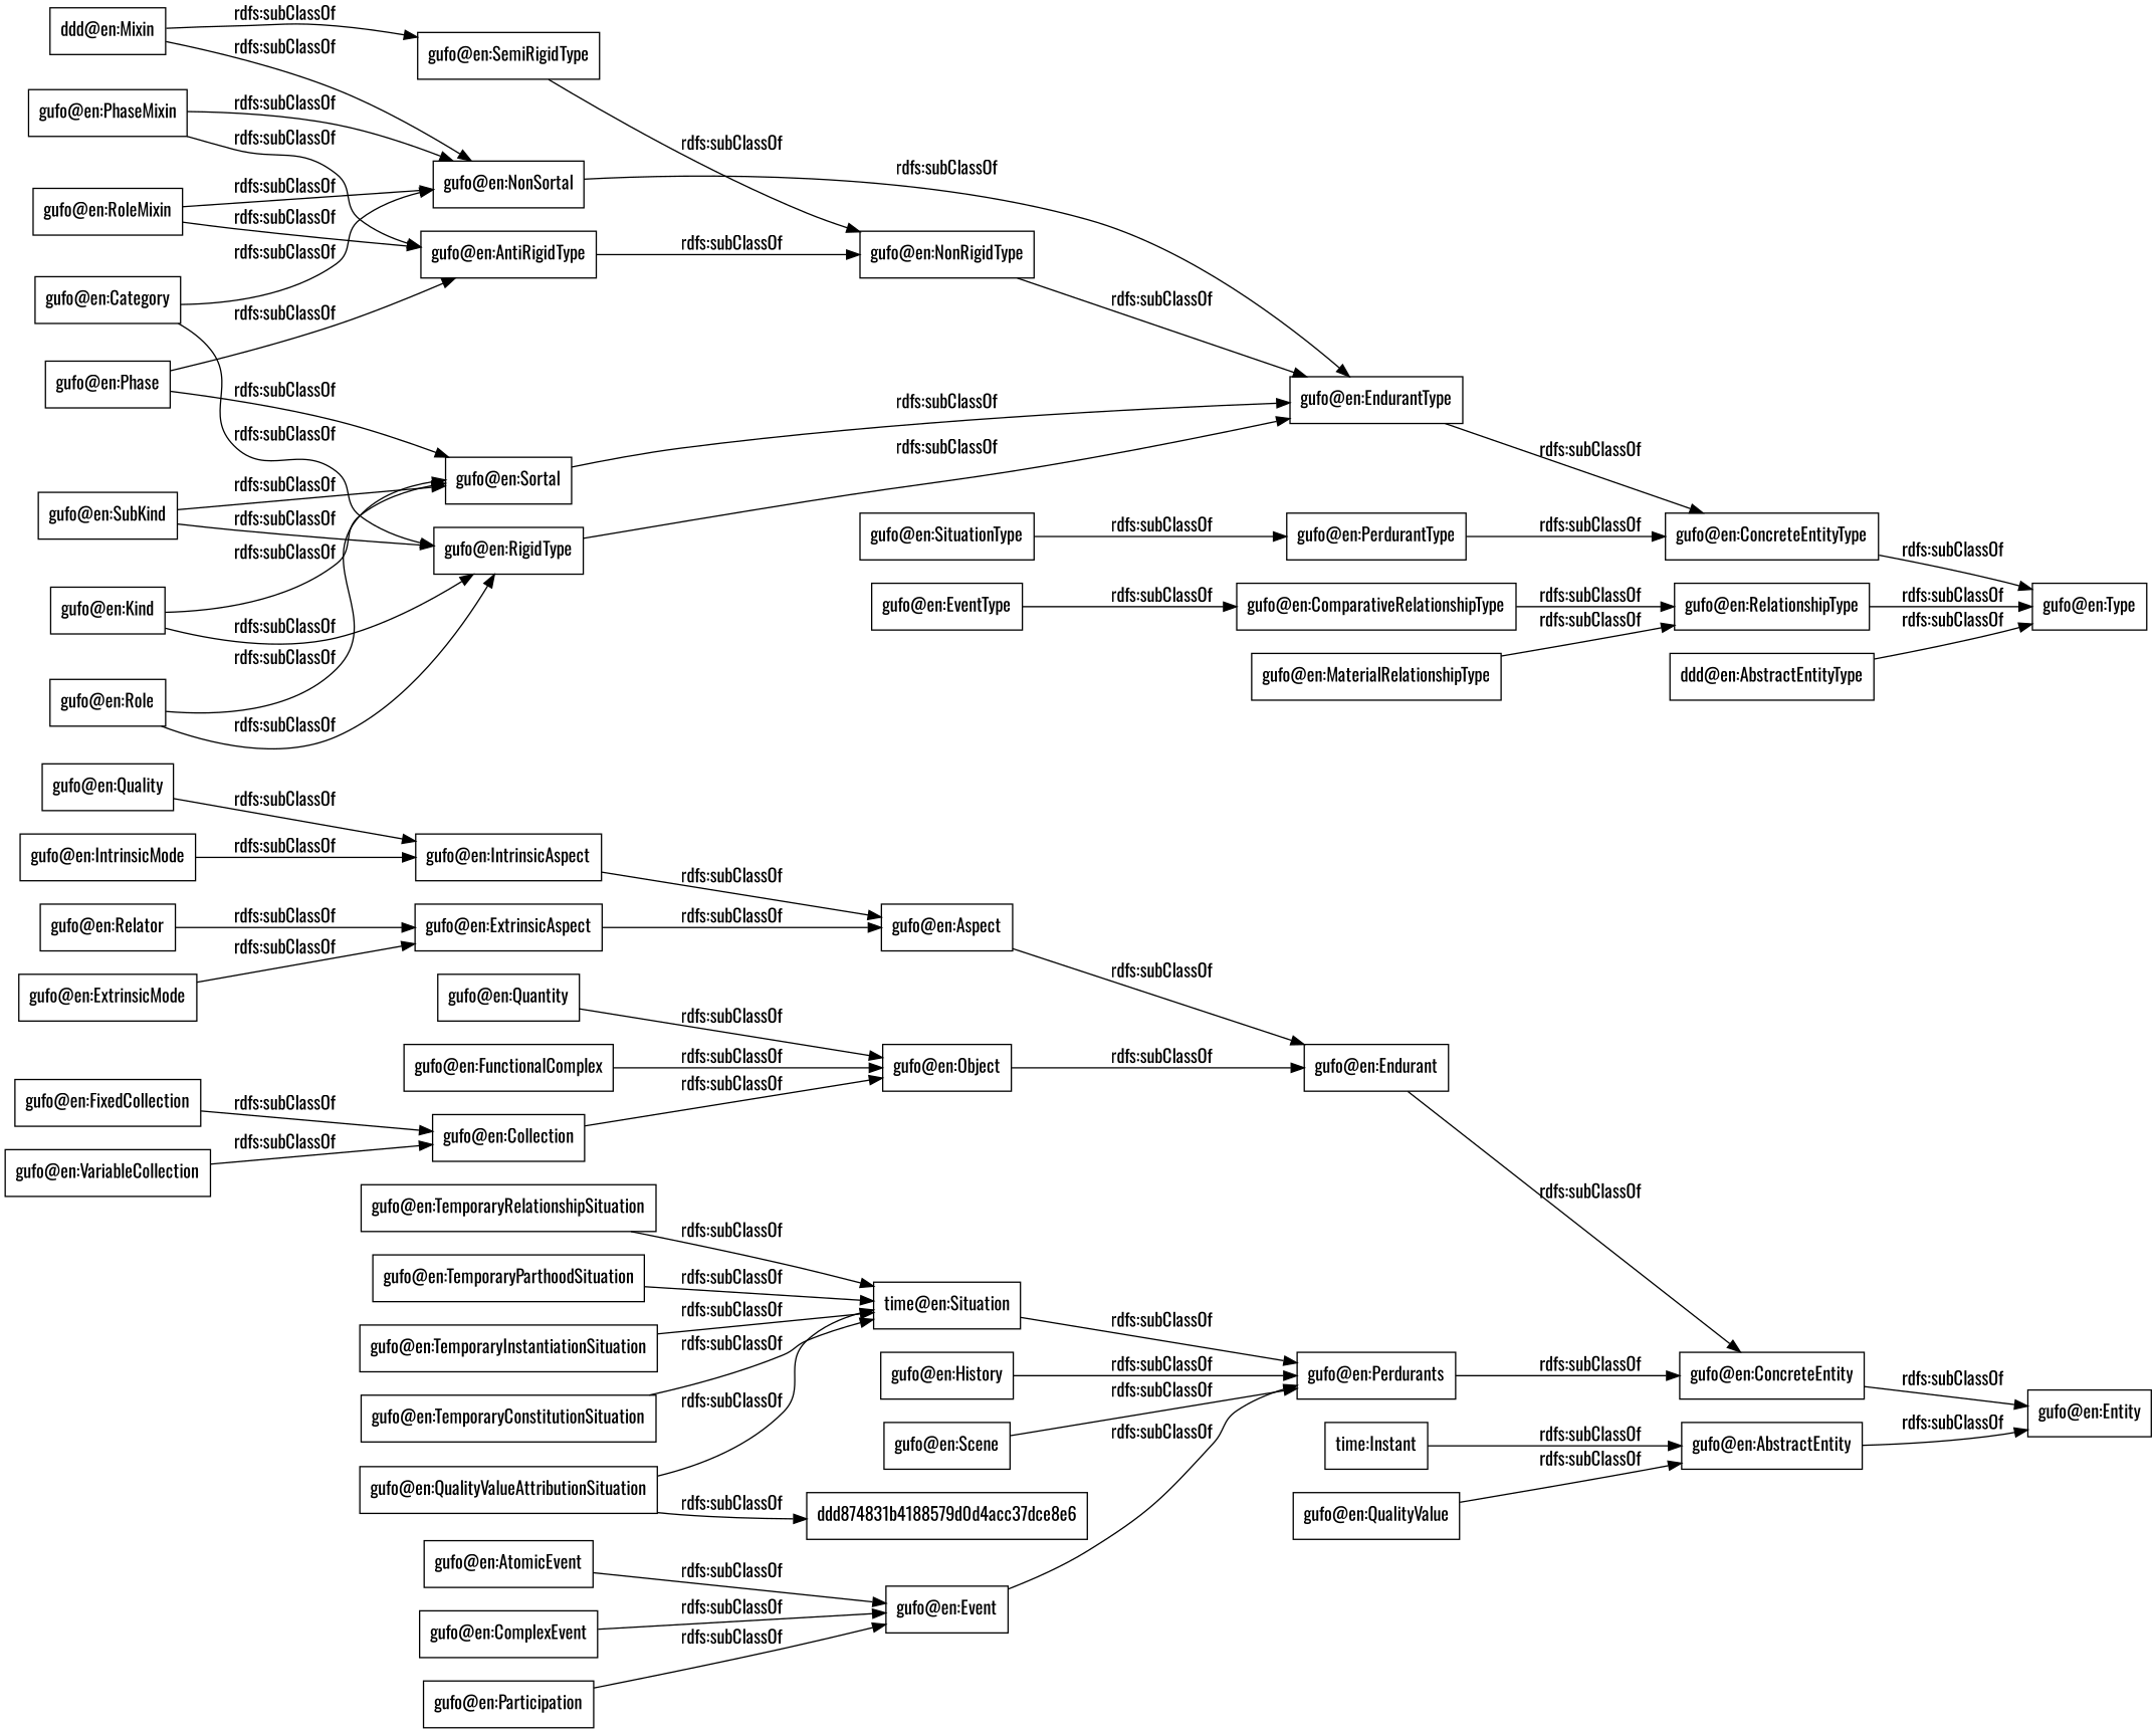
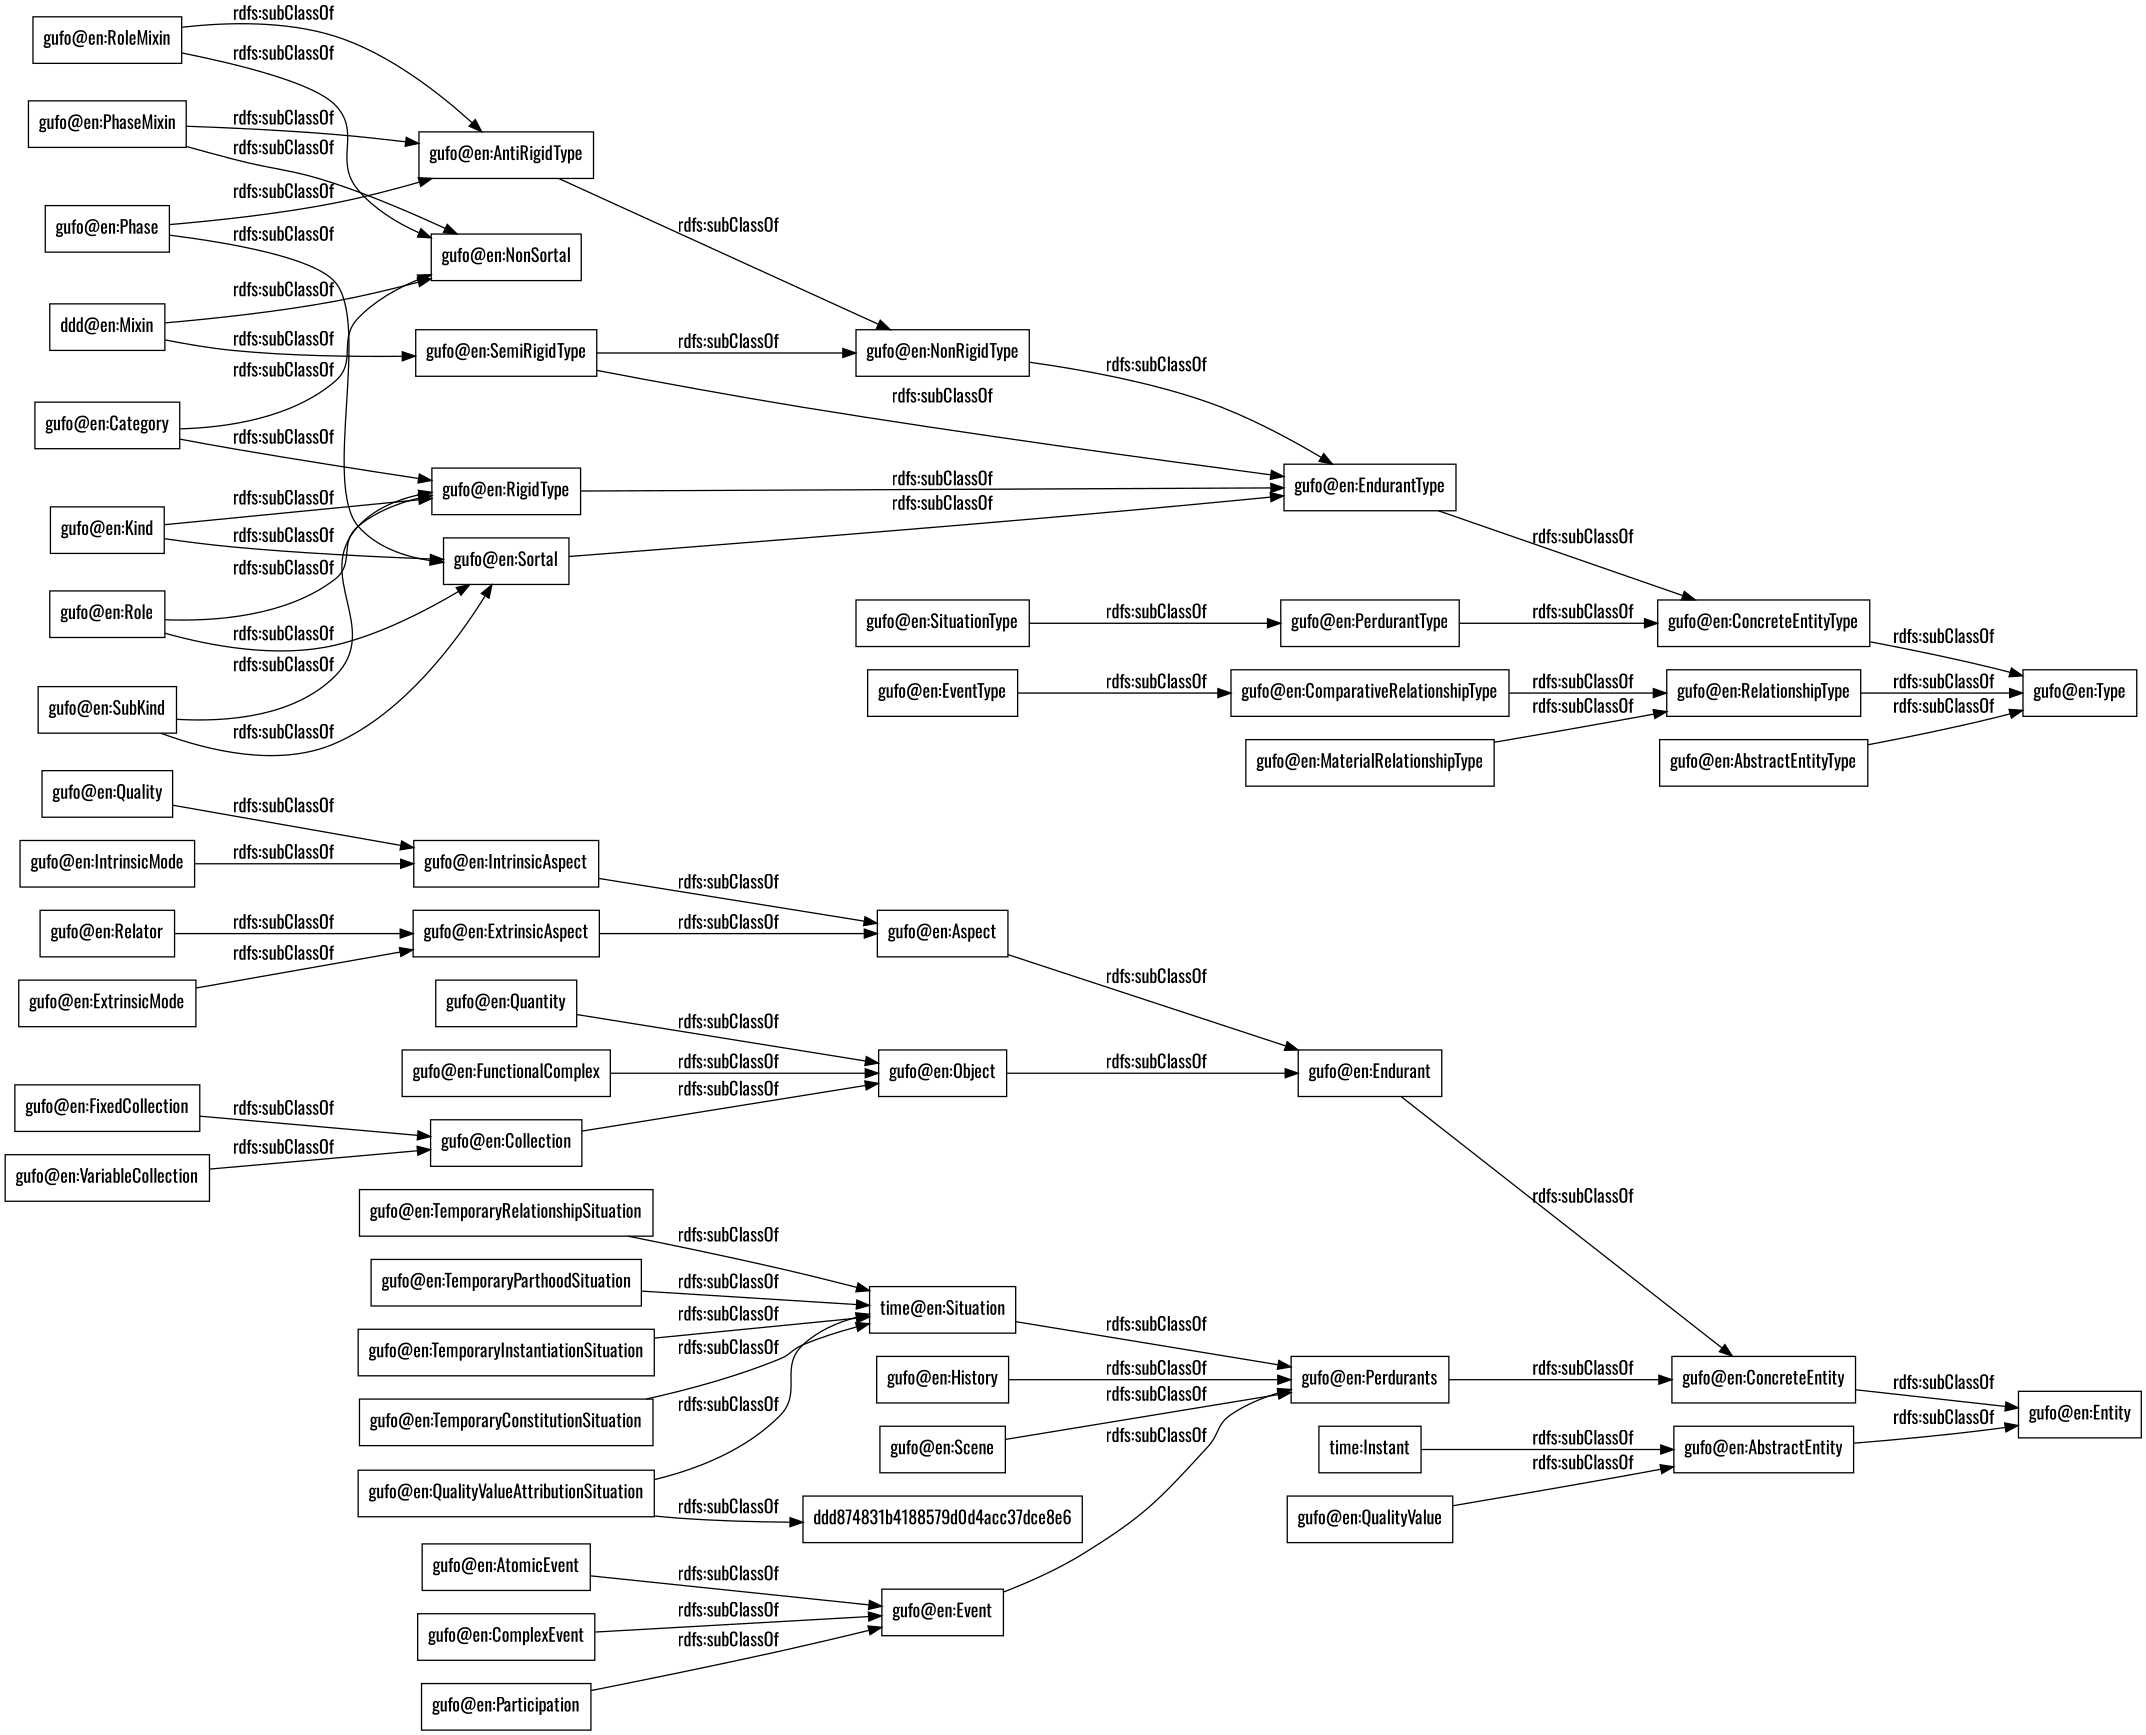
  digraph {
    fontname=Oswald
    rankdir=LR
    node [color=black fontname=Oswald shape=rectangle]
    edge [fontname=Oswald]
    "gufo@en:Aspect"
    "gufo@en:Endurant"
    "gufo@en:ConcreteEntity"
    "gufo@en:IntrinsicAspect"
    "gufo@en:AbstractEntity"
    "gufo@en:Entity"
    "gufo@en:EndurantType"
    "gufo@en:ConcreteEntityType"
    "gufo@en:Type"
    "gufo@en:Relator"
    "gufo@en:ExtrinsicAspect"
    "gufo@en:NonSortal"
    "gufo@en:FixedCollection"
    "gufo@en:Collection"
    "gufo@en:Object"
    "gufo@en:ComparativeRelationshipType"
    "gufo@en:RelationshipType"
    "time:Instant"
    "gufo@en:MaterialRelationshipType"
    n20 [label="ddd@en:Mixin"]
    "gufo@en:SemiRigidType"
    "gufo@en:NonRigidType"
    "gufo@en:Sortal"
    "gufo@en:Phase"
    "gufo@en:AntiRigidType"
    "gufo@en:RigidType"
    "gufo@en:SubKind"
    "gufo@en:Quality"
    "gufo@en:Scene"
    "gufo@en:Perdurants"
    "gufo@en:AtomicEvent"
    "gufo@en:Event"
    n33 [label="time@en:Situation"]
    "gufo@en:TemporaryConstitutionSituation"
    "gufo@en:Quantity"
    "gufo@en:History"
    "gufo@en:SituationType"
    "gufo@en:PerdurantType"
    "gufo@en:TemporaryRelationshipSituation"
    "gufo@en:PhaseMixin"
    "gufo@en:Category"
    "gufo@en:QualityValue"
    "gufo@en:IntrinsicMode"
    "gufo@en:QualityValueAttributionSituation"
    ddd874831b4188579d0d4acc37dce8e6
    "gufo@en:ComplexEvent"
    "gufo@en:FunctionalComplex"
    "gufo@en:Kind"
    "gufo@en:ExtrinsicMode"
    "gufo@en:Role"
    "gufo@en:VariableCollection"
    "gufo@en:TemporaryParthoodSituation"
    "gufo@en:TemporaryInstantiationSituation"
    "gufo@en:Participation"
    "gufo@en:RoleMixin"
    "gufo@en:EventType"
-   "gufo@en:AbstractEntityType" [label="ddd@en:AbstractEntityType"]
+   "gufo@en:AbstractEntityType"
    "gufo@en:Aspect" -> "gufo@en:Endurant" [label="rdfs:subClassOf"]
    "gufo@en:Endurant" -> "gufo@en:ConcreteEntity" [label="rdfs:subClassOf"]
    "gufo@en:ConcreteEntity" -> "gufo@en:Entity" [label="rdfs:subClassOf"]
    "gufo@en:IntrinsicAspect" -> "gufo@en:Aspect" [label="rdfs:subClassOf"]
    "gufo@en:AbstractEntity" -> "gufo@en:Entity" [label="rdfs:subClassOf"]
    "gufo@en:EndurantType" -> "gufo@en:ConcreteEntityType" [label="rdfs:subClassOf"]
    "gufo@en:ConcreteEntityType" -> "gufo@en:Type" [label="rdfs:subClassOf"]
    "gufo@en:Relator" -> "gufo@en:ExtrinsicAspect" [label="rdfs:subClassOf"]
    "gufo@en:ExtrinsicAspect" -> "gufo@en:Aspect" [label="rdfs:subClassOf"]
-   "gufo@en:NonSortal" -> "gufo@en:EndurantType" [label="rdfs:subClassOf"]
+   "gufo@en:SemiRigidType" -> "gufo@en:EndurantType" [label="rdfs:subClassOf"]
    "gufo@en:FixedCollection" -> "gufo@en:Collection" [label="rdfs:subClassOf"]
    "gufo@en:Collection" -> "gufo@en:Object" [label="rdfs:subClassOf"]
    "gufo@en:Object" -> "gufo@en:Endurant" [label="rdfs:subClassOf"]
    "gufo@en:ComparativeRelationshipType" -> "gufo@en:RelationshipType" [label="rdfs:subClassOf"]
    "gufo@en:RelationshipType" -> "gufo@en:Type" [label="rdfs:subClassOf"]
    "time:Instant" -> "gufo@en:AbstractEntity" [label="rdfs:subClassOf"]
    "gufo@en:MaterialRelationshipType" -> "gufo@en:RelationshipType" [label="rdfs:subClassOf"]
    n20 -> "gufo@en:NonSortal" [label="rdfs:subClassOf"]
    n20 -> "gufo@en:SemiRigidType" [label="rdfs:subClassOf"]
    "gufo@en:SemiRigidType" -> "gufo@en:NonRigidType" [label="rdfs:subClassOf"]
    "gufo@en:NonRigidType" -> "gufo@en:EndurantType" [label="rdfs:subClassOf"]
    "gufo@en:Sortal" -> "gufo@en:EndurantType" [label="rdfs:subClassOf"]
    "gufo@en:Phase" -> "gufo@en:Sortal" [label="rdfs:subClassOf"]
    "gufo@en:Phase" -> "gufo@en:AntiRigidType" [label="rdfs:subClassOf"]
    "gufo@en:AntiRigidType" -> "gufo@en:NonRigidType" [label="rdfs:subClassOf"]
    "gufo@en:RigidType" -> "gufo@en:EndurantType" [label="rdfs:subClassOf"]
    "gufo@en:SubKind" -> "gufo@en:Sortal" [label="rdfs:subClassOf"]
    "gufo@en:SubKind" -> "gufo@en:RigidType" [label="rdfs:subClassOf"]
    "gufo@en:Quality" -> "gufo@en:IntrinsicAspect" [label="rdfs:subClassOf"]
    "gufo@en:Scene" -> "gufo@en:Perdurants" [label="rdfs:subClassOf"]
    "gufo@en:Perdurants" -> "gufo@en:ConcreteEntity" [label="rdfs:subClassOf"]
    "gufo@en:AtomicEvent" -> "gufo@en:Event" [label="rdfs:subClassOf"]
    "gufo@en:Event" -> "gufo@en:Perdurants" [label="rdfs:subClassOf"]
    n33 -> "gufo@en:Perdurants" [label="rdfs:subClassOf"]
    "gufo@en:TemporaryConstitutionSituation" -> n33 [label="rdfs:subClassOf"]
    "gufo@en:Quantity" -> "gufo@en:Object" [label="rdfs:subClassOf"]
    "gufo@en:History" -> "gufo@en:Perdurants" [label="rdfs:subClassOf"]
    "gufo@en:SituationType" -> "gufo@en:PerdurantType" [label="rdfs:subClassOf"]
    "gufo@en:PerdurantType" -> "gufo@en:ConcreteEntityType" [label="rdfs:subClassOf"]
    "gufo@en:TemporaryRelationshipSituation" -> n33 [label="rdfs:subClassOf"]
    "gufo@en:PhaseMixin" -> "gufo@en:NonSortal" [label="rdfs:subClassOf"]
    "gufo@en:PhaseMixin" -> "gufo@en:AntiRigidType" [label="rdfs:subClassOf"]
    "gufo@en:Category" -> "gufo@en:NonSortal" [label="rdfs:subClassOf"]
    "gufo@en:Category" -> "gufo@en:RigidType" [label="rdfs:subClassOf"]
    "gufo@en:QualityValue" -> "gufo@en:AbstractEntity" [label="rdfs:subClassOf"]
    "gufo@en:IntrinsicMode" -> "gufo@en:IntrinsicAspect" [label="rdfs:subClassOf"]
    "gufo@en:QualityValueAttributionSituation" -> n33 [label="rdfs:subClassOf"]
    "gufo@en:QualityValueAttributionSituation" -> ddd874831b4188579d0d4acc37dce8e6 [label="rdfs:subClassOf"]
    "gufo@en:ComplexEvent" -> "gufo@en:Event" [label="rdfs:subClassOf"]
    "gufo@en:FunctionalComplex" -> "gufo@en:Object" [label="rdfs:subClassOf"]
    "gufo@en:Kind" -> "gufo@en:Sortal" [label="rdfs:subClassOf"]
    "gufo@en:Kind" -> "gufo@en:RigidType" [label="rdfs:subClassOf"]
    "gufo@en:ExtrinsicMode" -> "gufo@en:ExtrinsicAspect" [label="rdfs:subClassOf"]
    "gufo@en:Role" -> "gufo@en:Sortal" [label="rdfs:subClassOf"]
    "gufo@en:Role" -> "gufo@en:RigidType" [label="rdfs:subClassOf"]
    "gufo@en:VariableCollection" -> "gufo@en:Collection" [label="rdfs:subClassOf"]
    "gufo@en:TemporaryParthoodSituation" -> n33 [label="rdfs:subClassOf"]
    "gufo@en:TemporaryInstantiationSituation" -> n33 [label="rdfs:subClassOf"]
    "gufo@en:Participation" -> "gufo@en:Event" [label="rdfs:subClassOf"]
    "gufo@en:RoleMixin" -> "gufo@en:NonSortal" [label="rdfs:subClassOf"]
    "gufo@en:RoleMixin" -> "gufo@en:AntiRigidType" [label="rdfs:subClassOf"]
    "gufo@en:EventType" -> "gufo@en:ComparativeRelationshipType" [label="rdfs:subClassOf"]
    "gufo@en:AbstractEntityType" -> "gufo@en:Type" [label="rdfs:subClassOf"]
  }
